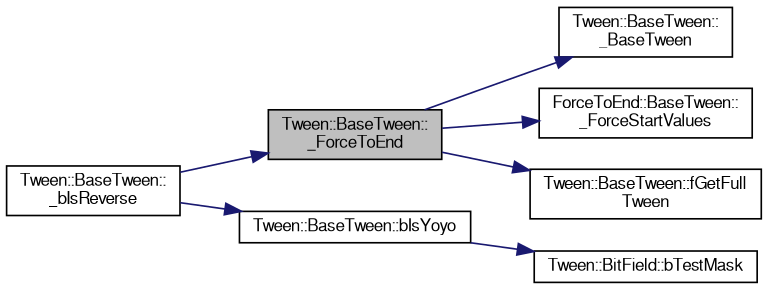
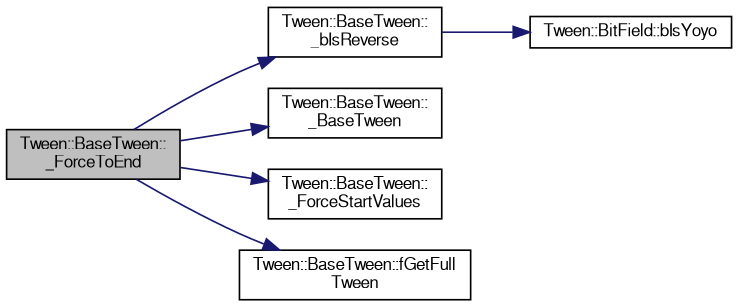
  digraph {
    rankdir=LR
    node [color=black fontname=FreeSans fontsize=10 shape=record]
    edge [color=midnightblue fontname=FreeSans fontsize=10 labelfontname=FreeSans labelfontsize=10 style=solid]
    n1 [fillcolor=grey75 fontcolor=black height=0.2 label="Tween::BaseTween::\l_ForceToEnd" style=filled width=0.4]
    n2 [height=0.2 label="Tween::BaseTween::\l_bIsReverse" width=0.4]
    n3 [height=0.2 label="Tween::BaseTween::\l_BaseTween" width=0.4]
-   n4 [height=0.2 label="ForceToEnd::BaseTween::\l_ForceStartValues" width=0.4]
+   n4 [height=0.2 label="Tween::BaseTween::\l_ForceStartValues" width=0.4]
    n5 [height=0.2 label="Tween::BaseTween::fGetFull\lTween" width=0.4]
-   n6 [height=0.2 label="Tween::BaseTween::bIsYoyo" width=0.4]
-   n7 [height=0.2 label="Tween::BitField::bTestMask" width=0.4]
-   n2 -> n1
+   n6 [height=0.2 label="Tween::BitField::bIsYoyo" width=0.4]
+   n1 -> n2
    n1 -> n3
    n1 -> n4
    n1 -> n5
    n2 -> n6
-   n6 -> n7
  }
